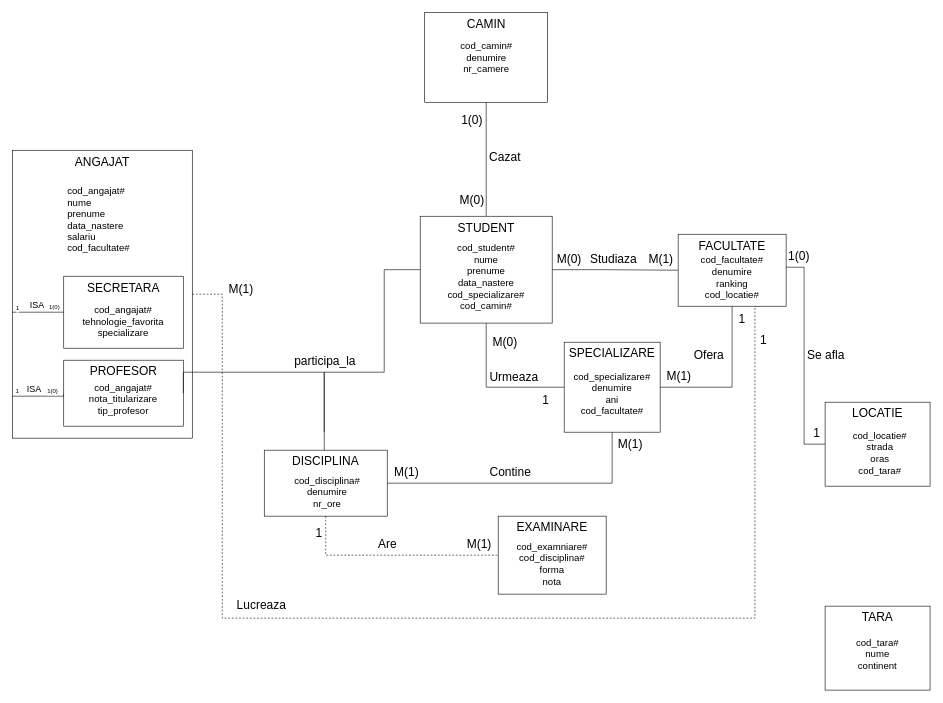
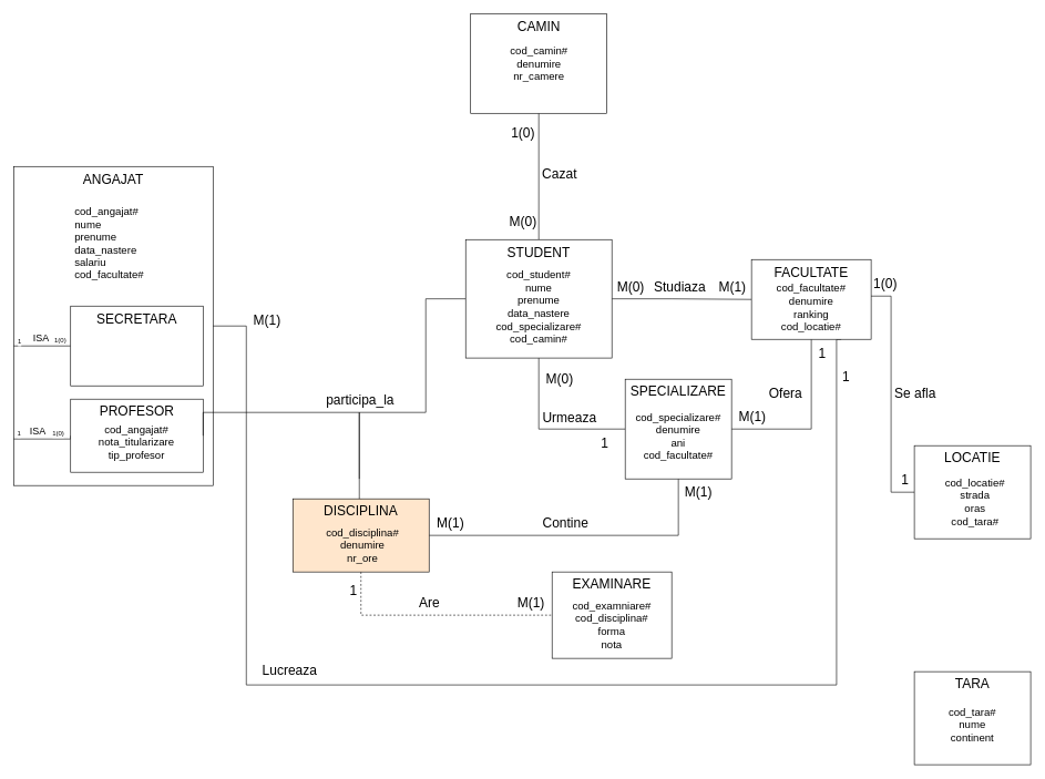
  <mxCell id="0" />
  <mxCell id="1" parent="0" />
  <mxCell id="2" style="edgeStyle=orthogonalEdgeStyle;rounded=0;orthogonalLoop=1;jettySize=auto;html=1;exitX=1;exitY=0.5;exitDx=0;exitDy=0;entryX=0.5;entryY=1;entryDx=0;entryDy=0;fontSize=20;endArrow=none;endFill=0;" parent="1" source="56" target="76" edge="1"><mxGeometry relative="1" as="geometry" /></mxCell>
  <mxCell id="3" value="Contine" style="edgeLabel;html=1;align=center;verticalAlign=middle;resizable=0;points=[];fontSize=20;" parent="2" vertex="1" connectable="0"><mxGeometry x="-0.122" y="4" relative="1" as="geometry"><mxPoint x="2" y="-16" as="offset" /></mxGeometry></mxCell>
  <mxCell id="4" value="M(1)" style="edgeLabel;html=1;align=center;verticalAlign=middle;resizable=0;points=[];fontSize=20;" parent="2" vertex="1" connectable="0"><mxGeometry x="-0.932" y="2" relative="1" as="geometry"><mxPoint x="15" y="-18" as="offset" /></mxGeometry></mxCell>
  <mxCell id="5" value="M(1)" style="edgeLabel;html=1;align=center;verticalAlign=middle;resizable=0;points=[];fontSize=20;" parent="2" vertex="1" connectable="0"><mxGeometry x="0.946" y="2" relative="1" as="geometry"><mxPoint x="31" y="6" as="offset" /></mxGeometry></mxCell>
  <mxCell id="6" style="edgeStyle=orthogonalEdgeStyle;rounded=0;orthogonalLoop=1;jettySize=auto;html=1;exitX=0.5;exitY=1;exitDx=0;exitDy=0;entryX=0;entryY=0.5;entryDx=0;entryDy=0;endArrow=none;endFill=0;dashed=1;" parent="1" source="56" target="58" edge="1"><mxGeometry relative="1" as="geometry" /></mxCell>
  <mxCell id="7" value="1" style="edgeLabel;html=1;align=center;verticalAlign=middle;resizable=0;points=[];fontSize=20;" parent="6" vertex="1" connectable="0"><mxGeometry x="-0.844" y="-1" relative="1" as="geometry"><mxPoint x="-11" as="offset" /></mxGeometry></mxCell>
  <mxCell id="8" value="M(1)" style="edgeLabel;html=1;align=center;verticalAlign=middle;resizable=0;points=[];fontSize=20;" parent="6" vertex="1" connectable="0"><mxGeometry x="0.87" relative="1" as="geometry"><mxPoint x="-10" y="-20" as="offset" /></mxGeometry></mxCell>
  <mxCell id="9" value="Are" style="edgeLabel;html=1;align=center;verticalAlign=middle;resizable=0;points=[];fontSize=20;" parent="6" vertex="1" connectable="0"><mxGeometry x="-0.05" y="-1" relative="1" as="geometry"><mxPoint y="-21" as="offset" /></mxGeometry></mxCell>
  <mxCell id="10" style="edgeStyle=orthogonalEdgeStyle;rounded=0;orthogonalLoop=1;jettySize=auto;html=1;exitX=1;exitY=0.5;exitDx=0;exitDy=0;entryX=0;entryY=0.5;entryDx=0;entryDy=0;fontSize=20;endArrow=none;endFill=0;" parent="1" source="61" target="73" edge="1"><mxGeometry relative="1" as="geometry"><Array as="points"><mxPoint x="1010" y="449" /><mxPoint x="1100" y="450" /></Array></mxGeometry></mxCell>
  <mxCell id="11" value="Studiaza" style="edgeLabel;html=1;align=center;verticalAlign=middle;resizable=0;points=[];fontSize=20;" parent="10" vertex="1" connectable="0"><mxGeometry x="-0.184" relative="1" as="geometry"><mxPoint x="16" y="-20" as="offset" /></mxGeometry></mxCell>
  <mxCell id="12" value="M(0)" style="edgeLabel;html=1;align=center;verticalAlign=middle;resizable=0;points=[];fontSize=20;" parent="10" vertex="1" connectable="0"><mxGeometry x="-0.827" relative="1" as="geometry"><mxPoint x="10" y="-20" as="offset" /></mxGeometry></mxCell>
  <mxCell id="13" value="M(1)" style="edgeLabel;html=1;align=center;verticalAlign=middle;resizable=0;points=[];fontSize=20;" parent="10" vertex="1" connectable="0"><mxGeometry x="0.834" y="1" relative="1" as="geometry"><mxPoint x="-13" y="-19" as="offset" /></mxGeometry></mxCell>
  <mxCell id="14" style="edgeStyle=orthogonalEdgeStyle;rounded=0;orthogonalLoop=1;jettySize=auto;html=1;exitX=0.5;exitY=1;exitDx=0;exitDy=0;entryX=0;entryY=0.5;entryDx=0;entryDy=0;fontSize=20;endArrow=none;endFill=0;" parent="1" source="61" target="76" edge="1"><mxGeometry relative="1" as="geometry" /></mxCell>
  <mxCell id="15" value="Urmeaza" style="edgeLabel;html=1;align=center;verticalAlign=middle;resizable=0;points=[];fontSize=20;" parent="14" vertex="1" connectable="0"><mxGeometry x="-0.255" y="1" relative="1" as="geometry"><mxPoint x="44" as="offset" /></mxGeometry></mxCell>
  <mxCell id="16" value="1" style="edgeLabel;html=1;align=center;verticalAlign=middle;resizable=0;points=[];fontSize=20;" parent="14" vertex="1" connectable="0"><mxGeometry x="0.831" y="3" relative="1" as="geometry"><mxPoint x="-12" y="23" as="offset" /></mxGeometry></mxCell>
  <mxCell id="17" value="M(0)" style="edgeLabel;html=1;align=center;verticalAlign=middle;resizable=0;points=[];fontSize=20;" parent="14" vertex="1" connectable="0"><mxGeometry x="-0.785" relative="1" as="geometry"><mxPoint x="30" y="4" as="offset" /></mxGeometry></mxCell>
  <mxCell id="18" style="edgeStyle=orthogonalEdgeStyle;rounded=0;orthogonalLoop=1;jettySize=auto;html=1;exitX=0.5;exitY=0;exitDx=0;exitDy=0;entryX=0.5;entryY=1;entryDx=0;entryDy=0;fontSize=20;endArrow=none;endFill=0;" parent="1" source="61" target="64" edge="1"><mxGeometry relative="1" as="geometry" /></mxCell>
  <mxCell id="19" value="Cazat" style="edgeLabel;html=1;align=center;verticalAlign=middle;resizable=0;points=[];fontSize=20;" parent="18" vertex="1" connectable="0"><mxGeometry x="0.194" y="-2" relative="1" as="geometry"><mxPoint x="28" y="12" as="offset" /></mxGeometry></mxCell>
  <mxCell id="20" value="1(0)" style="edgeLabel;html=1;align=center;verticalAlign=middle;resizable=0;points=[];fontSize=20;" parent="18" vertex="1" connectable="0"><mxGeometry x="0.708" y="-1" relative="1" as="geometry"><mxPoint x="-26" as="offset" /></mxGeometry></mxCell>
  <mxCell id="21" value="M(0)" style="edgeLabel;html=1;align=center;verticalAlign=middle;resizable=0;points=[];fontSize=20;" parent="18" vertex="1" connectable="0"><mxGeometry x="-0.695" y="1" relative="1" as="geometry"><mxPoint x="-24" as="offset" /></mxGeometry></mxCell>
  <mxCell id="22" style="edgeStyle=orthogonalEdgeStyle;rounded=0;orthogonalLoop=1;jettySize=auto;html=1;exitX=0.5;exitY=1;exitDx=0;exitDy=0;entryX=1;entryY=0.5;entryDx=0;entryDy=0;fontSize=20;endArrow=none;endFill=0;" parent="1" source="73" target="76" edge="1"><mxGeometry relative="1" as="geometry" /></mxCell>
  <mxCell id="23" value="Ofera" style="edgeLabel;html=1;align=center;verticalAlign=middle;resizable=0;points=[];fontSize=20;" parent="22" vertex="1" connectable="0"><mxGeometry x="-0.325" y="1" relative="1" as="geometry"><mxPoint x="-41" y="-7" as="offset" /></mxGeometry></mxCell>
  <mxCell id="24" value="M(1)" style="edgeLabel;html=1;align=center;verticalAlign=middle;resizable=0;points=[];fontSize=20;" parent="22" vertex="1" connectable="0"><mxGeometry x="0.876" relative="1" as="geometry"><mxPoint x="14" y="-20" as="offset" /></mxGeometry></mxCell>
  <mxCell id="25" value="1" style="edgeLabel;html=1;align=center;verticalAlign=middle;resizable=0;points=[];fontSize=20;" parent="22" vertex="1" connectable="0"><mxGeometry x="-0.733" relative="1" as="geometry"><mxPoint x="15" y="-14" as="offset" /></mxGeometry></mxCell>
  <mxCell id="26" style="edgeStyle=orthogonalEdgeStyle;rounded=0;orthogonalLoop=1;jettySize=auto;html=1;exitX=1;exitY=0.5;exitDx=0;exitDy=0;entryX=0;entryY=0.5;entryDx=0;entryDy=0;fontSize=20;endArrow=none;endFill=0;" parent="1" source="73" target="70" edge="1"><mxGeometry relative="1" as="geometry"><Array as="points"><mxPoint x="1300" y="450" /><mxPoint x="1300" y="445" /><mxPoint x="1340" y="445" /><mxPoint x="1340" y="740" /></Array></mxGeometry></mxCell>
  <mxCell id="27" value="1" style="edgeLabel;html=1;align=center;verticalAlign=middle;resizable=0;points=[];fontSize=20;" parent="26" vertex="1" connectable="0"><mxGeometry x="0.876" relative="1" as="geometry"><mxPoint x="9" y="-20" as="offset" /></mxGeometry></mxCell>
  <mxCell id="28" value="1(0)" style="edgeLabel;html=1;align=center;verticalAlign=middle;resizable=0;points=[];fontSize=20;" parent="26" vertex="1" connectable="0"><mxGeometry x="-0.906" relative="1" as="geometry"><mxPoint x="27" y="-20" as="offset" /></mxGeometry></mxCell>
  <mxCell id="29" value="Se afla" style="edgeLabel;html=1;align=center;verticalAlign=middle;resizable=0;points=[];fontSize=20;" parent="26" vertex="1" connectable="0"><mxGeometry x="0.175" y="1" relative="1" as="geometry"><mxPoint x="34" y="-26" as="offset" /></mxGeometry></mxCell>
  <mxCell id="30" value="" style="group" parent="1" vertex="1" connectable="0"><mxGeometry x="80" y="220" width="300" height="480" as="geometry" /></mxCell>
  <mxCell id="31" value="" style="group" parent="30" vertex="1" connectable="0"><mxGeometry x="-60" y="30" width="300" height="480" as="geometry" /></mxCell>
  <mxCell id="32" value="&lt;span style=&quot;font-size: 20px&quot;&gt;ANGAJAT&lt;/span&gt;" style="whiteSpace=wrap;html=1;align=center;verticalAlign=top;" parent="31" vertex="1"><mxGeometry width="300" height="480" as="geometry" /></mxCell>
  <mxCell id="33" style="edgeStyle=orthogonalEdgeStyle;rounded=0;orthogonalLoop=1;jettySize=auto;html=1;exitX=0;exitY=0.5;exitDx=0;exitDy=0;fontSize=20;endArrow=none;endFill=0;" parent="31" source="37" edge="1"><mxGeometry relative="1" as="geometry"><Array as="points"><mxPoint y="270" /></Array><mxPoint y="270" as="targetPoint" /></mxGeometry></mxCell>
  <mxCell id="34" value="&lt;font style=&quot;font-size: 15px;&quot;&gt;ISA&lt;/font&gt;" style="edgeLabel;html=1;align=center;verticalAlign=middle;resizable=0;points=[];fontSize=15;" parent="33" vertex="1" connectable="0"><mxGeometry x="0.241" y="-1" relative="1" as="geometry"><mxPoint x="8" y="-12" as="offset" /></mxGeometry></mxCell>
  <mxCell id="35" value="&lt;font style=&quot;font-size: 10px&quot;&gt;1&lt;/font&gt;" style="edgeLabel;html=1;align=center;verticalAlign=middle;resizable=0;points=[];fontSize=20;" parent="33" vertex="1" connectable="0"><mxGeometry x="0.792" relative="1" as="geometry"><mxPoint y="-13" as="offset" /></mxGeometry></mxCell>
  <mxCell id="36" value="1(0)" style="edgeLabel;html=1;align=center;verticalAlign=bottom;resizable=0;points=[];fontSize=10;labelPosition=center;verticalLabelPosition=top;" parent="33" vertex="1" connectable="0"><mxGeometry x="-0.62" y="-1" relative="1" as="geometry"><mxPoint as="offset" /></mxGeometry></mxCell>
  <mxCell id="37" value="&lt;span style=&quot;font-size: 20px&quot;&gt;SECRETARA&lt;br&gt;&lt;/span&gt;" style="whiteSpace=wrap;html=1;align=center;verticalAlign=top;" parent="31" vertex="1"><mxGeometry x="85.71" y="210" width="199.29" height="120" as="geometry" /></mxCell>
  <mxCell id="38" style="edgeStyle=orthogonalEdgeStyle;rounded=0;orthogonalLoop=1;jettySize=auto;html=1;exitX=0;exitY=0.5;exitDx=0;exitDy=0;fontSize=10;endArrow=none;endFill=0;" parent="31" source="42" edge="1"><mxGeometry relative="1" as="geometry"><Array as="points"><mxPoint x="86" y="410" /><mxPoint y="410" /></Array><mxPoint y="410" as="targetPoint" /></mxGeometry></mxCell>
  <mxCell id="39" value="1" style="edgeLabel;html=1;align=center;verticalAlign=bottom;resizable=0;points=[];fontSize=10;labelPosition=center;verticalLabelPosition=top;" parent="38" vertex="1" connectable="0"><mxGeometry x="0.841" relative="1" as="geometry"><mxPoint as="offset" /></mxGeometry></mxCell>
  <mxCell id="40" value="1(0)" style="edgeLabel;html=1;align=center;verticalAlign=bottom;resizable=0;points=[];fontSize=10;labelPosition=center;verticalLabelPosition=top;" parent="38" vertex="1" connectable="0"><mxGeometry x="-0.736" relative="1" as="geometry"><mxPoint x="-12" as="offset" /></mxGeometry></mxCell>
  <mxCell id="41" value="&lt;font style=&quot;font-size: 15px&quot;&gt;ISA&lt;/font&gt;" style="edgeLabel;html=1;align=center;verticalAlign=bottom;resizable=0;points=[];fontSize=10;labelPosition=center;verticalLabelPosition=top;" parent="38" vertex="1" connectable="0"><mxGeometry x="0.213" y="-2" relative="1" as="geometry"><mxPoint as="offset" /></mxGeometry></mxCell>
  <mxCell id="42" value="&lt;span style=&quot;font-size: 20px&quot;&gt;PROFESOR&lt;/span&gt;" style="whiteSpace=wrap;html=1;align=center;verticalAlign=top;" parent="31" vertex="1"><mxGeometry x="85.71" y="350" width="199.29" height="110" as="geometry" /></mxCell>
  <mxCell id="43" value="&lt;div style=&quot;font-size: 16px&quot;&gt;&lt;span style=&quot;font-size: 16px&quot;&gt;cod_angajat#&lt;/span&gt;&lt;/div&gt;&lt;div style=&quot;font-size: 16px&quot;&gt;&lt;span style=&quot;font-size: 16px&quot;&gt;nume&lt;/span&gt;&lt;/div&gt;&lt;div style=&quot;font-size: 16px&quot;&gt;&lt;span style=&quot;font-size: 16px&quot;&gt;prenume&lt;/span&gt;&lt;/div&gt;&lt;div style=&quot;font-size: 16px&quot;&gt;&lt;span style=&quot;font-size: 16px&quot;&gt;data_nastere&lt;/span&gt;&lt;/div&gt;&lt;div style=&quot;font-size: 16px&quot;&gt;&lt;span style=&quot;font-size: 16px&quot;&gt;salariu&lt;/span&gt;&lt;/div&gt;&lt;div style=&quot;font-size: 16px&quot;&gt;&lt;span style=&quot;font-size: 16px&quot;&gt;cod_facultate#&lt;/span&gt;&lt;/div&gt;&lt;div style=&quot;font-size: 16px&quot;&gt;&lt;br style=&quot;font-size: 16px&quot;&gt;&lt;/div&gt;" style="text;html=1;strokeColor=none;fillColor=none;align=left;verticalAlign=middle;whiteSpace=wrap;rounded=0;fontSize=16;" parent="31" vertex="1"><mxGeometry x="90" y="70" width="130" height="110" as="geometry" /></mxCell>
- <mxCell id="44" value="cod_angajat#&lt;br&gt;tehnologie_favorita&lt;br&gt;specializare" style="text;html=1;strokeColor=none;fillColor=none;align=center;verticalAlign=middle;whiteSpace=wrap;rounded=0;fontSize=16;" parent="31" vertex="1"><mxGeometry x="100.35" y="250" width="170" height="70" as="geometry" /></mxCell>
  <mxCell id="45" value="cod_angajat#&lt;br&gt;nota_titularizare&lt;br&gt;tip_profesor" style="text;html=1;strokeColor=none;fillColor=none;align=center;verticalAlign=middle;whiteSpace=wrap;rounded=0;fontSize=16;" parent="31" vertex="1"><mxGeometry x="120.35" y="380" width="130" height="70" as="geometry" /></mxCell>
- <mxCell id="46" style="edgeStyle=orthogonalEdgeStyle;rounded=0;orthogonalLoop=1;jettySize=auto;html=1;exitX=1;exitY=0.5;exitDx=0;exitDy=0;entryX=0.75;entryY=1;entryDx=0;entryDy=0;fontSize=10;endArrow=none;endFill=0;dashed=1;" parent="1" source="32" target="73" edge="1"><mxGeometry relative="1" as="geometry"><Array as="points"><mxPoint x="370" y="490" /><mxPoint x="370" y="1030" /><mxPoint x="1258" y="1030" /></Array></mxGeometry></mxCell>
+ <mxCell id="46" style="edgeStyle=orthogonalEdgeStyle;rounded=0;orthogonalLoop=1;jettySize=auto;html=1;exitX=1;exitY=0.5;exitDx=0;exitDy=0;entryX=0.75;entryY=1;entryDx=0;entryDy=0;fontSize=10;endArrow=none;endFill=0;" parent="1" source="32" target="73" edge="1"><mxGeometry relative="1" as="geometry"><Array as="points"><mxPoint x="370" y="490" /><mxPoint x="370" y="1030" /><mxPoint x="1258" y="1030" /></Array></mxGeometry></mxCell>
  <mxCell id="47" value="1" style="edgeLabel;html=1;align=center;verticalAlign=middle;resizable=0;points=[];fontSize=20;" parent="46" vertex="1" connectable="0"><mxGeometry x="0.93" y="1" relative="1" as="geometry"><mxPoint x="14" y="-9" as="offset" /></mxGeometry></mxCell>
  <mxCell id="48" value="M(1)" style="edgeLabel;html=1;align=center;verticalAlign=middle;resizable=0;points=[];fontSize=20;" parent="46" vertex="1" connectable="0"><mxGeometry x="-0.941" y="1" relative="1" as="geometry"><mxPoint x="29" y="-19" as="offset" /></mxGeometry></mxCell>
  <mxCell id="49" value="Lucreaza" style="edgeLabel;html=1;align=center;verticalAlign=middle;resizable=0;points=[];fontSize=20;" parent="46" vertex="1" connectable="0"><mxGeometry x="-0.39" y="4" relative="1" as="geometry"><mxPoint x="42" y="-19" as="offset" /></mxGeometry></mxCell>
  <mxCell id="50" value="" style="group" parent="1" vertex="1" connectable="0"><mxGeometry x="540" y="720" width="230" height="80" as="geometry" /></mxCell>
  <mxCell id="51" style="edgeStyle=orthogonalEdgeStyle;rounded=0;orthogonalLoop=1;jettySize=auto;html=1;exitX=0.5;exitY=0;exitDx=0;exitDy=0;fontSize=20;endArrow=none;endFill=0;" parent="50" source="56" edge="1"><mxGeometry relative="1" as="geometry"><mxPoint as="targetPoint" /><Array as="points"><mxPoint y="40" /></Array></mxGeometry></mxCell>
  <mxCell id="52" style="edgeStyle=orthogonalEdgeStyle;rounded=0;orthogonalLoop=1;jettySize=auto;html=1;exitX=0;exitY=0.5;exitDx=0;exitDy=0;fontSize=20;endArrow=none;endFill=0;" parent="50" source="61" edge="1"><mxGeometry relative="1" as="geometry"><mxPoint as="targetPoint" /><Array as="points"><mxPoint x="100" y="-270" /><mxPoint x="100" y="-100" /><mxPoint y="-100" /></Array></mxGeometry></mxCell>
  <mxCell id="53" value="participa_la" style="edgeLabel;html=1;align=center;verticalAlign=middle;resizable=0;points=[];fontSize=20;" parent="52" vertex="1" connectable="0"><mxGeometry x="0.954" y="-4" relative="1" as="geometry"><mxPoint x="4" y="-111" as="offset" /></mxGeometry></mxCell>
  <mxCell id="54" style="edgeStyle=orthogonalEdgeStyle;rounded=0;orthogonalLoop=1;jettySize=auto;html=1;exitX=1;exitY=0.5;exitDx=0;exitDy=0;fontSize=20;endArrow=none;endFill=0;" parent="50" source="42" edge="1"><mxGeometry relative="1" as="geometry"><mxPoint as="targetPoint" /><Array as="points"><mxPoint x="-235" y="-100" /><mxPoint y="-100" /></Array></mxGeometry></mxCell>
  <mxCell id="55" value="" style="group" parent="50" vertex="1" connectable="0"><mxGeometry x="-100" y="30" width="205" height="110" as="geometry" /></mxCell>
- <mxCell id="56" value="&lt;font style=&quot;font-size: 20px&quot;&gt;DISCIPLINA&lt;/font&gt;" style="whiteSpace=wrap;html=1;align=center;verticalAlign=top;" parent="55" vertex="1"><mxGeometry width="205" height="110" as="geometry" /></mxCell>
+ <mxCell id="56" value="&lt;font style=&quot;font-size: 20px&quot;&gt;DISCIPLINA&lt;/font&gt;" style="whiteSpace=wrap;html=1;align=center;verticalAlign=top;fillColor=#ffe6cc;" parent="55" vertex="1"><mxGeometry width="205" height="110" as="geometry" /></mxCell>
  <mxCell id="57" value="cod_disciplina#&lt;br&gt;denumire&lt;br&gt;nr_ore" style="text;html=1;strokeColor=none;fillColor=none;align=center;verticalAlign=middle;whiteSpace=wrap;rounded=0;fontSize=16;" parent="55" vertex="1"><mxGeometry x="30" y="40" width="150" height="60" as="geometry" /></mxCell>
  <mxCell id="58" value="&lt;font style=&quot;font-size: 20px&quot;&gt;EXAMINARE&lt;/font&gt;" style="whiteSpace=wrap;html=1;align=center;verticalAlign=top;" parent="1" vertex="1"><mxGeometry x="830" y="860" width="180" height="130" as="geometry" /></mxCell>
  <mxCell id="59" value="cod_examniare#&lt;br&gt;cod_disciplina#&lt;br&gt;forma&lt;br&gt;nota" style="text;html=1;strokeColor=none;fillColor=none;align=center;verticalAlign=middle;whiteSpace=wrap;rounded=0;fontSize=16;" parent="1" vertex="1"><mxGeometry x="850" y="900" width="140" height="80" as="geometry" /></mxCell>
  <mxCell id="60" value="" style="group" parent="1" vertex="1" connectable="0"><mxGeometry x="700" y="360" width="220" height="190" as="geometry" /></mxCell>
  <mxCell id="61" value="&lt;font style=&quot;font-size: 20px&quot;&gt;STUDENT&lt;br&gt;&lt;/font&gt;" style="whiteSpace=wrap;html=1;align=center;verticalAlign=top;" parent="60" vertex="1"><mxGeometry width="220" height="178.125" as="geometry" /></mxCell>
  <mxCell id="62" value="cod_student#&lt;br&gt;nume&lt;br&gt;prenume&lt;br&gt;data_nastere&lt;br&gt;cod_specializare#&lt;br&gt;cod_camin#" style="text;html=1;strokeColor=none;fillColor=none;align=center;verticalAlign=middle;whiteSpace=wrap;rounded=0;fontSize=16;" parent="60" vertex="1"><mxGeometry x="45" y="40" width="130" height="122.19" as="geometry" /></mxCell>
  <mxCell id="63" value="" style="group" parent="1" vertex="1" connectable="0"><mxGeometry x="707.5" y="20" width="205" height="150" as="geometry" /></mxCell>
  <mxCell id="64" value="&lt;span style=&quot;font-size: 20px&quot;&gt;CAMIN&lt;br&gt;&lt;/span&gt;" style="whiteSpace=wrap;html=1;align=center;verticalAlign=top;" parent="63" vertex="1"><mxGeometry width="205" height="150" as="geometry" /></mxCell>
  <mxCell id="65" value="cod_camin#&lt;br&gt;denumire&lt;br&gt;nr_camere" style="text;html=1;strokeColor=none;fillColor=none;align=center;verticalAlign=middle;whiteSpace=wrap;rounded=0;fontSize=16;" parent="63" vertex="1"><mxGeometry x="47.15" y="44.5" width="110.7" height="61" as="geometry" /></mxCell>
  <mxCell id="66" value="" style="group" parent="1" vertex="1" connectable="0"><mxGeometry x="1335" y="1010" width="215" height="140" as="geometry" /></mxCell>
  <mxCell id="67" value="&lt;span style=&quot;font-size: 20px&quot;&gt;TARA&lt;/span&gt;" style="whiteSpace=wrap;html=1;align=center;verticalAlign=top;" parent="66" vertex="1"><mxGeometry x="40" width="175" height="140" as="geometry" /></mxCell>
  <mxCell id="68" value="cod_tara#&lt;br&gt;nume&lt;br&gt;continent" style="text;html=1;strokeColor=none;fillColor=none;align=center;verticalAlign=middle;whiteSpace=wrap;rounded=0;fontSize=16;" parent="66" vertex="1"><mxGeometry x="84" y="50" width="87" height="60" as="geometry" /></mxCell>
  <mxCell id="69" value="" style="group" parent="1" vertex="1" connectable="0"><mxGeometry x="1375" y="670" width="175" height="140" as="geometry" /></mxCell>
  <mxCell id="70" value="&lt;span style=&quot;font-size: 20px&quot;&gt;LOCATIE&lt;/span&gt;" style="whiteSpace=wrap;html=1;align=center;verticalAlign=top;" parent="69" vertex="1"><mxGeometry width="175" height="140" as="geometry" /></mxCell>
  <mxCell id="71" value="cod_locatie#&lt;br&gt;strada&lt;br&gt;oras&lt;br&gt;cod_tara#" style="text;html=1;strokeColor=none;fillColor=none;align=center;verticalAlign=middle;whiteSpace=wrap;rounded=0;fontSize=16;" parent="69" vertex="1"><mxGeometry x="35" y="40" width="112.5" height="90" as="geometry" /></mxCell>
  <mxCell id="72" value="" style="group" parent="1" vertex="1" connectable="0"><mxGeometry x="1130" y="390" width="180" height="120" as="geometry" /></mxCell>
  <mxCell id="73" value="&lt;span style=&quot;font-size: 20px&quot;&gt;FACULTATE&lt;/span&gt;" style="whiteSpace=wrap;html=1;align=center;verticalAlign=top;" parent="72" vertex="1"><mxGeometry width="180" height="120.0" as="geometry" /></mxCell>
  <mxCell id="74" value="cod_facultate#&lt;br&gt;denumire&lt;br&gt;ranking&lt;br&gt;cod_locatie#" style="text;html=1;strokeColor=none;fillColor=none;align=center;verticalAlign=middle;whiteSpace=wrap;rounded=0;fontSize=16;" parent="72" vertex="1"><mxGeometry x="27.794" y="40.0" width="124.412" height="64.0" as="geometry" /></mxCell>
  <mxCell id="75" value="" style="group" parent="1" vertex="1" connectable="0"><mxGeometry x="940" y="570" width="210" height="160" as="geometry" /></mxCell>
  <mxCell id="76" value="&lt;span style=&quot;font-size: 20px&quot;&gt;SPECIALIZARE&lt;/span&gt;" style="whiteSpace=wrap;html=1;align=center;verticalAlign=top;" parent="75" vertex="1"><mxGeometry width="160" height="150" as="geometry" /></mxCell>
  <mxCell id="77" value="cod_specializare#&lt;br&gt;denumire&lt;br&gt;ani&lt;br&gt;cod_facultate#" style="text;html=1;strokeColor=none;fillColor=none;align=center;verticalAlign=middle;whiteSpace=wrap;rounded=0;fontSize=16;" parent="75" vertex="1"><mxGeometry y="40" width="160" height="91" as="geometry" /></mxCell>
  <mxCell id="78" style="edgeStyle=orthogonalEdgeStyle;rounded=0;orthogonalLoop=1;jettySize=auto;html=1;exitX=0.5;exitY=1;exitDx=0;exitDy=0;fontSize=16;" parent="75" source="77" target="77" edge="1"><mxGeometry relative="1" as="geometry" /></mxCell>
